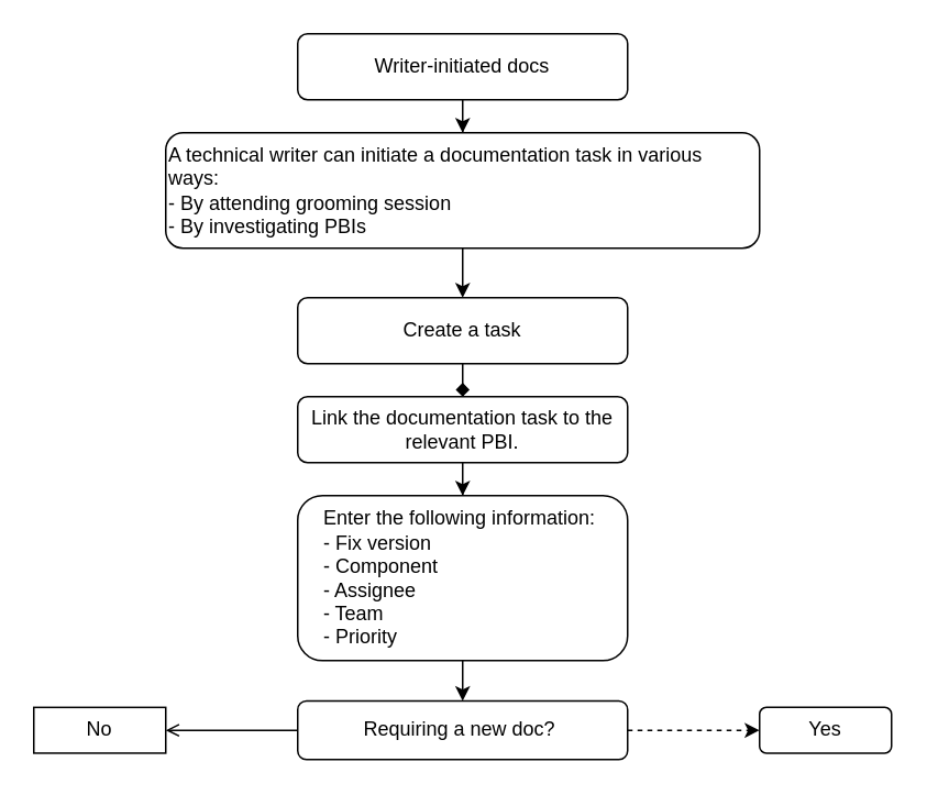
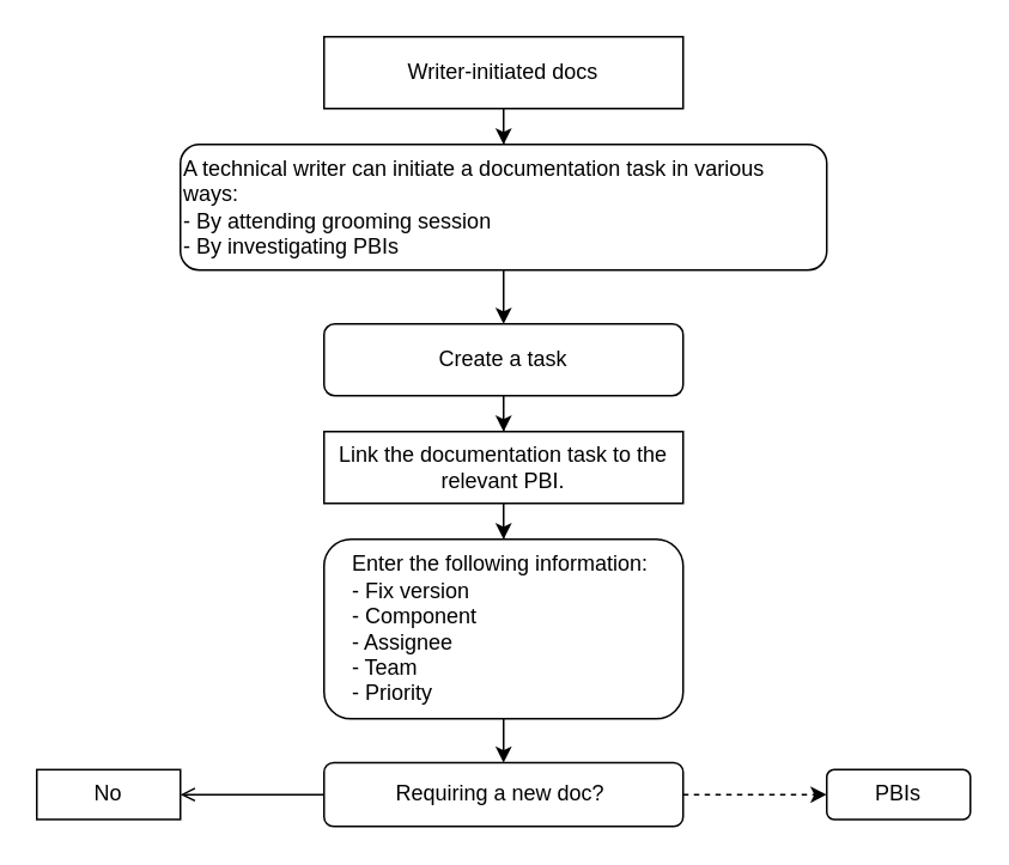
  <mxCell id="0" />
  <mxCell id="1" parent="0" />
  <mxCell id="2" value="" style="edgeStyle=orthogonalEdgeStyle;rounded=0;orthogonalLoop=1;jettySize=auto;html=1;" parent="1" source="3" target="5" edge="1"><mxGeometry relative="1" as="geometry" /></mxCell>
- <mxCell id="3" value="Writer-initiated docs" style="rounded=1;whiteSpace=wrap;html=1;" parent="1" vertex="1"><mxGeometry x="180" y="20" width="200" height="40" as="geometry" /></mxCell>
+ <mxCell id="3" value="Writer-initiated docs" style="whiteSpace=wrap;html=1;rounded=0;" parent="1" vertex="1"><mxGeometry x="180" y="20" width="200" height="40" as="geometry" /></mxCell>
  <mxCell id="4" value="" style="edgeStyle=orthogonalEdgeStyle;rounded=0;orthogonalLoop=1;jettySize=auto;html=1;" parent="1" source="5" edge="1"><mxGeometry relative="1" as="geometry"><mxPoint x="280" y="180" as="targetPoint" /></mxGeometry></mxCell>
  <mxCell id="5" value="A technical writer can initiate a documentation task in various ways:&amp;nbsp;&lt;br&gt;- By attending grooming session&lt;br&gt;- By investigating PBIs" style="whiteSpace=wrap;html=1;rounded=1;align=left;" parent="1" vertex="1"><mxGeometry x="100" y="80" width="360" height="70" as="geometry" /></mxCell>
- <mxCell id="6" value="" style="edgeStyle=orthogonalEdgeStyle;rounded=0;orthogonalLoop=1;jettySize=auto;html=1;endArrow=diamond;" parent="1" source="7" target="9" edge="1"><mxGeometry relative="1" as="geometry" /></mxCell>
+ <mxCell id="6" value="" style="edgeStyle=orthogonalEdgeStyle;rounded=0;orthogonalLoop=1;jettySize=auto;html=1;" parent="1" source="7" target="9" edge="1"><mxGeometry relative="1" as="geometry" /></mxCell>
  <mxCell id="7" value="Create a task" style="rounded=1;whiteSpace=wrap;html=1;" parent="1" vertex="1"><mxGeometry x="180" y="180" width="200" height="40" as="geometry" /></mxCell>
  <mxCell id="8" value="" style="edgeStyle=orthogonalEdgeStyle;rounded=0;orthogonalLoop=1;jettySize=auto;html=1;" parent="1" source="9" target="11" edge="1"><mxGeometry relative="1" as="geometry" /></mxCell>
- <mxCell id="9" value="Link the documentation task to the relevant PBI." style="rounded=1;whiteSpace=wrap;html=1;" parent="1" vertex="1"><mxGeometry x="180" y="240" width="200" height="40" as="geometry" /></mxCell>
+ <mxCell id="9" value="Link the documentation task to the relevant PBI." style="whiteSpace=wrap;html=1;rounded=0;" parent="1" vertex="1"><mxGeometry x="180" y="240" width="200" height="40" as="geometry" /></mxCell>
  <mxCell id="10" value="" style="edgeStyle=orthogonalEdgeStyle;rounded=0;orthogonalLoop=1;jettySize=auto;html=1;" edge="1" parent="1" source="11" target="14"><mxGeometry relative="1" as="geometry" /></mxCell>
  <mxCell id="11" value="Enter the following information:&amp;nbsp;&lt;br&gt;&lt;div style=&quot;text-align: left;&quot;&gt;&lt;span style=&quot;background-color: initial;&quot;&gt;- Fix version&lt;/span&gt;&lt;/div&gt;&lt;div style=&quot;text-align: left;&quot;&gt;&lt;span style=&quot;background-color: initial;&quot;&gt;- Component&lt;/span&gt;&lt;/div&gt;&lt;div style=&quot;text-align: left;&quot;&gt;&lt;span style=&quot;background-color: initial;&quot;&gt;- Assignee&lt;/span&gt;&lt;/div&gt;&lt;div style=&quot;text-align: left;&quot;&gt;&lt;span style=&quot;background-color: initial;&quot;&gt;- Team&lt;/span&gt;&lt;/div&gt;&lt;div style=&quot;text-align: left;&quot;&gt;&lt;span style=&quot;background-color: initial;&quot;&gt;- Priority&lt;/span&gt;&lt;/div&gt;" style="rounded=1;whiteSpace=wrap;html=1;" parent="1" vertex="1"><mxGeometry x="180" y="300" width="200" height="100" as="geometry" /></mxCell>
  <mxCell id="12" value="" style="edgeStyle=orthogonalEdgeStyle;rounded=0;orthogonalLoop=1;jettySize=auto;html=1;dashed=1;" edge="1" parent="1" source="14" target="15"><mxGeometry relative="1" as="geometry" /></mxCell>
  <mxCell id="13" value="" style="edgeStyle=orthogonalEdgeStyle;rounded=0;orthogonalLoop=1;jettySize=auto;html=1;endArrow=open;" edge="1" parent="1" source="14" target="16"><mxGeometry relative="1" as="geometry" /></mxCell>
  <mxCell id="14" value="Requiring a new doc?&amp;nbsp;" style="rounded=1;whiteSpace=wrap;html=1;" vertex="1" parent="1"><mxGeometry x="180" y="424.5" width="200" height="35.5" as="geometry" /></mxCell>
- <mxCell id="15" value="Yes" style="whiteSpace=wrap;html=1;rounded=1;" vertex="1" parent="1"><mxGeometry x="460" y="428.38" width="80" height="27.75" as="geometry" /></mxCell>
+ <mxCell id="15" value="PBIs" style="whiteSpace=wrap;html=1;rounded=1;" vertex="1" parent="1"><mxGeometry x="460" y="428.38" width="80" height="27.75" as="geometry" /></mxCell>
  <mxCell id="16" value="No" style="whiteSpace=wrap;html=1;rounded=0;" vertex="1" parent="1"><mxGeometry x="20" y="428.39" width="80" height="27.74" as="geometry" /></mxCell>
